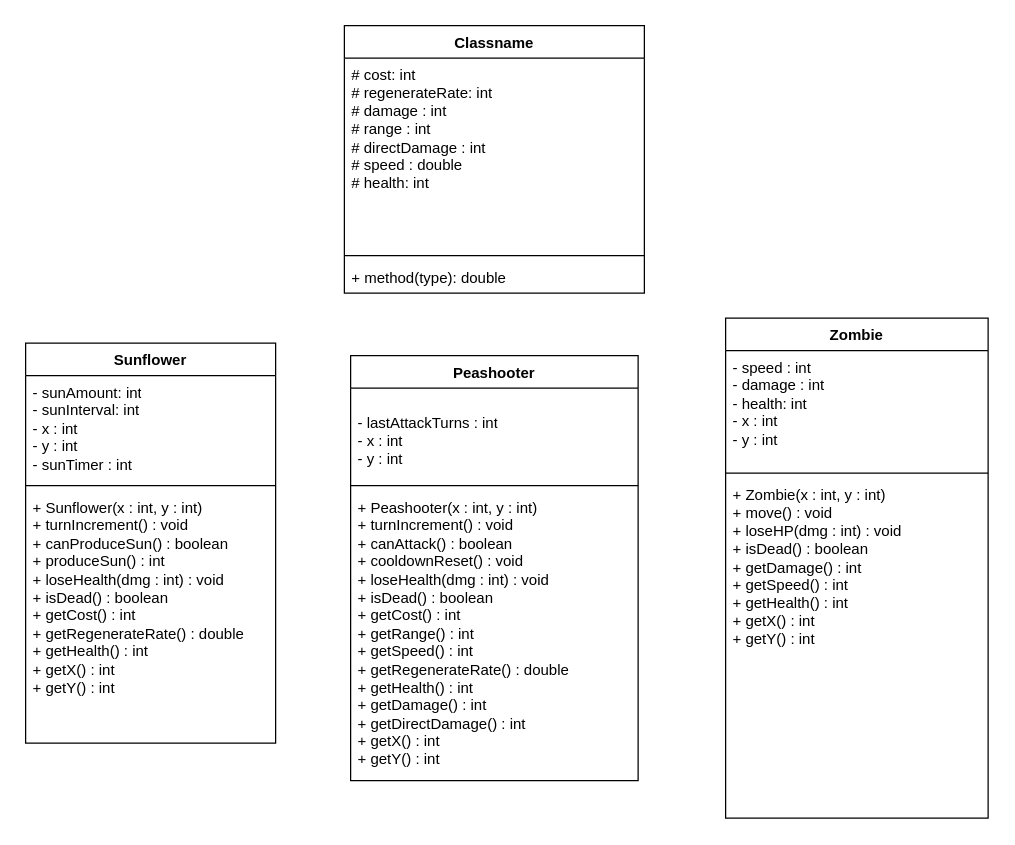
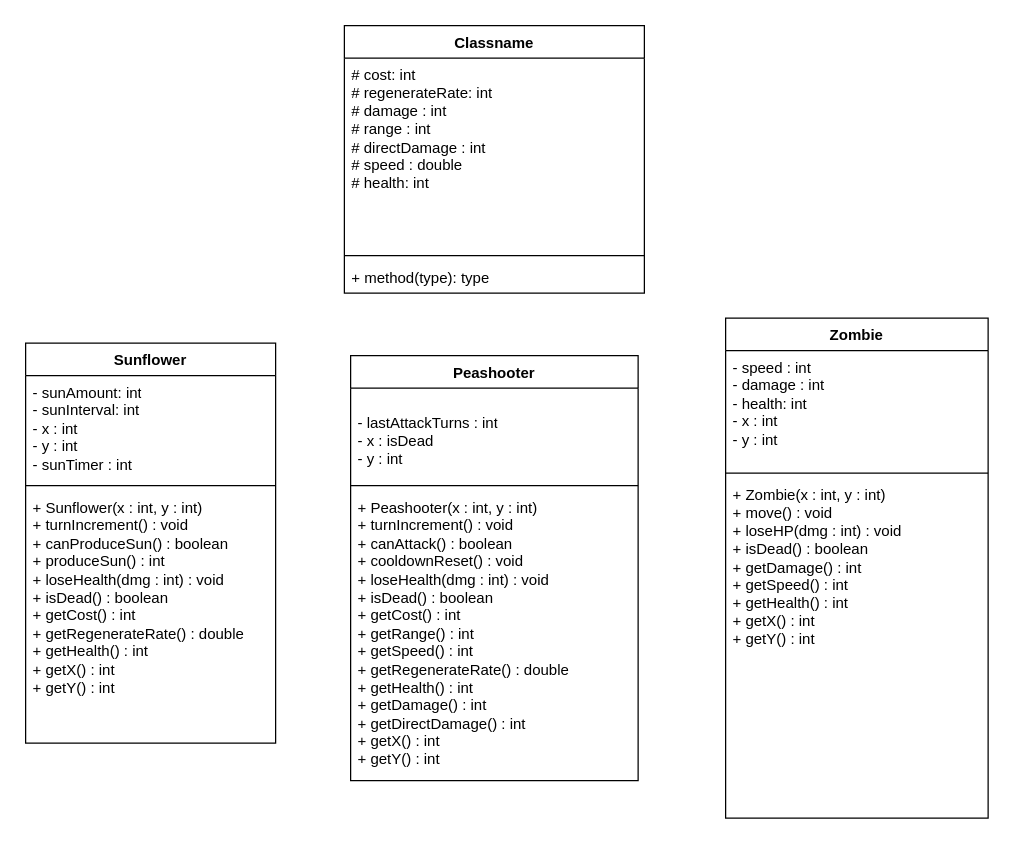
  <mxCell id="0" />
  <mxCell id="1" parent="0" />
  <mxCell id="2" value="Zombie" style="swimlane;fontStyle=1;align=center;verticalAlign=top;childLayout=stackLayout;horizontal=1;startSize=26;horizontalStack=0;resizeParent=1;resizeParentMax=0;resizeLast=0;collapsible=1;marginBottom=0;whiteSpace=wrap;html=1;" parent="1" vertex="1"><mxGeometry x="580" y="254" width="210" height="400" as="geometry" /></mxCell>
  <mxCell id="3" value="&lt;div&gt;- speed : int&lt;/div&gt;&lt;div&gt;- damage : int&amp;nbsp;&lt;/div&gt;&lt;div&gt;- health: int&lt;/div&gt;&lt;div&gt;&lt;div&gt;- x : int&lt;/div&gt;&lt;div&gt;- y : int&lt;/div&gt;&lt;/div&gt;" style="text;strokeColor=none;fillColor=none;align=left;verticalAlign=top;spacingLeft=4;spacingRight=4;overflow=hidden;rotatable=0;points=[[0,0.5],[1,0.5]];portConstraint=eastwest;whiteSpace=wrap;html=1;" parent="2" vertex="1"><mxGeometry y="26" width="210" height="94" as="geometry" /></mxCell>
  <mxCell id="4" value="" style="line;strokeWidth=1;fillColor=none;align=left;verticalAlign=middle;spacingTop=-1;spacingLeft=3;spacingRight=3;rotatable=0;labelPosition=right;points=[];portConstraint=eastwest;strokeColor=inherit;" parent="2" vertex="1"><mxGeometry y="120" width="210" height="8" as="geometry" /></mxCell>
  <mxCell id="5" value="+ Zombie(x : int, y : int)&lt;div&gt;+ move() : void&lt;/div&gt;&lt;div&gt;+ loseHP(dmg : int) : void&lt;/div&gt;&lt;div&gt;+ isDead() : boolean&lt;/div&gt;&lt;div&gt;&lt;div&gt;+ getDamage() : int&lt;/div&gt;&lt;div&gt;+ getSpeed() : int&lt;/div&gt;&lt;/div&gt;&lt;div&gt;+ getHealth() : int&lt;/div&gt;&lt;div&gt;+ getX() : int&lt;/div&gt;&lt;div&gt;+ getY() : int&lt;/div&gt;" style="text;strokeColor=none;fillColor=none;align=left;verticalAlign=top;spacingLeft=4;spacingRight=4;overflow=hidden;rotatable=0;points=[[0,0.5],[1,0.5]];portConstraint=eastwest;whiteSpace=wrap;html=1;" parent="2" vertex="1"><mxGeometry y="128" width="210" height="272" as="geometry" /></mxCell>
  <mxCell id="6" value="Peashooter" style="swimlane;fontStyle=1;align=center;verticalAlign=top;childLayout=stackLayout;horizontal=1;startSize=26;horizontalStack=0;resizeParent=1;resizeParentMax=0;resizeLast=0;collapsible=1;marginBottom=0;whiteSpace=wrap;html=1;" parent="1" vertex="1"><mxGeometry x="280" y="284" width="230" height="340" as="geometry" /></mxCell>
- <mxCell id="7" value="&lt;br&gt;&lt;div&gt;&lt;div&gt;&lt;div&gt;- lastAttackTurns : int&lt;/div&gt;&lt;div&gt;- x : int&lt;/div&gt;&lt;div&gt;- y : int&lt;/div&gt;&lt;div&gt;&lt;br&gt;&lt;/div&gt;&lt;div&gt;&lt;br&gt;&lt;/div&gt;&lt;div&gt;&lt;div&gt;&lt;br&gt;&lt;/div&gt;&lt;/div&gt;&lt;/div&gt;&lt;div&gt;&lt;br&gt;&lt;/div&gt;&lt;/div&gt;" style="text;strokeColor=none;fillColor=none;align=left;verticalAlign=top;spacingLeft=4;spacingRight=4;overflow=hidden;rotatable=0;points=[[0,0.5],[1,0.5]];portConstraint=eastwest;whiteSpace=wrap;html=1;" parent="6" vertex="1"><mxGeometry y="26" width="230" height="74" as="geometry" /></mxCell>
+ <mxCell id="7" value="&lt;br&gt;&lt;div&gt;&lt;div&gt;&lt;div&gt;- lastAttackTurns : int&lt;/div&gt;&lt;div&gt;- x : isDead&lt;/div&gt;&lt;div&gt;- y : int&lt;/div&gt;&lt;div&gt;&lt;br&gt;&lt;/div&gt;&lt;div&gt;&lt;br&gt;&lt;/div&gt;&lt;div&gt;&lt;div&gt;&lt;br&gt;&lt;/div&gt;&lt;/div&gt;&lt;/div&gt;&lt;div&gt;&lt;br&gt;&lt;/div&gt;&lt;/div&gt;" style="text;strokeColor=none;fillColor=none;align=left;verticalAlign=top;spacingLeft=4;spacingRight=4;overflow=hidden;rotatable=0;points=[[0,0.5],[1,0.5]];portConstraint=eastwest;whiteSpace=wrap;html=1;" parent="6" vertex="1"><mxGeometry y="26" width="230" height="74" as="geometry" /></mxCell>
  <mxCell id="8" value="" style="line;strokeWidth=1;fillColor=none;align=left;verticalAlign=middle;spacingTop=-1;spacingLeft=3;spacingRight=3;rotatable=0;labelPosition=right;points=[];portConstraint=eastwest;strokeColor=inherit;" parent="6" vertex="1"><mxGeometry y="100" width="230" height="8" as="geometry" /></mxCell>
  <mxCell id="9" value="+ Peashooter(x : int, y : int)&lt;div&gt;+ turnIncrement() : void&lt;/div&gt;&lt;div&gt;+ canAttack() : boolean&lt;/div&gt;&lt;div&gt;+ cooldownReset() : void&lt;/div&gt;&lt;div&gt;+ loseHealth(dmg : int) : void&lt;/div&gt;&lt;div&gt;+ isDead() : boolean&lt;/div&gt;&lt;div&gt;+ getCost() : int&lt;/div&gt;&lt;div&gt;+ getRange() : int&lt;/div&gt;&lt;div&gt;+ getSpeed() : int&lt;/div&gt;&lt;div&gt;+ getRegenerateRate() : double&lt;/div&gt;&lt;div&gt;+ getHealth() : int&amp;nbsp;&lt;/div&gt;&lt;div&gt;&lt;div&gt;+ getDamage() : int&lt;/div&gt;&lt;div&gt;+ getDirectDamage() : int&lt;/div&gt;&lt;/div&gt;&lt;div&gt;+ getX() : int&lt;/div&gt;&lt;div&gt;+ getY() : int&lt;/div&gt;" style="text;strokeColor=none;fillColor=none;align=left;verticalAlign=top;spacingLeft=4;spacingRight=4;overflow=hidden;rotatable=0;points=[[0,0.5],[1,0.5]];portConstraint=eastwest;whiteSpace=wrap;html=1;" parent="6" vertex="1"><mxGeometry y="108" width="230" height="232" as="geometry" /></mxCell>
  <mxCell id="10" value="Sunflower" style="swimlane;fontStyle=1;align=center;verticalAlign=top;childLayout=stackLayout;horizontal=1;startSize=26;horizontalStack=0;resizeParent=1;resizeParentMax=0;resizeLast=0;collapsible=1;marginBottom=0;whiteSpace=wrap;html=1;" parent="1" vertex="1"><mxGeometry x="20" y="274" width="200" height="320" as="geometry" /></mxCell>
  <mxCell id="11" value="&lt;div&gt;&lt;div&gt;- sunAmount: int&lt;div&gt;- sunInterval: int&lt;div&gt;- x : int&lt;/div&gt;&lt;div&gt;- y : int&lt;/div&gt;&lt;div&gt;- sunTimer : int&lt;br&gt;&lt;div&gt;&lt;br&gt;&lt;/div&gt;&lt;/div&gt;&lt;/div&gt;&lt;/div&gt;&lt;div&gt;&lt;br&gt;&lt;/div&gt;&lt;/div&gt;" style="text;strokeColor=none;fillColor=none;align=left;verticalAlign=top;spacingLeft=4;spacingRight=4;overflow=hidden;rotatable=0;points=[[0,0.5],[1,0.5]];portConstraint=eastwest;whiteSpace=wrap;html=1;" parent="10" vertex="1"><mxGeometry y="26" width="200" height="84" as="geometry" /></mxCell>
  <mxCell id="12" value="" style="line;strokeWidth=1;fillColor=none;align=left;verticalAlign=middle;spacingTop=-1;spacingLeft=3;spacingRight=3;rotatable=0;labelPosition=right;points=[];portConstraint=eastwest;strokeColor=inherit;" parent="10" vertex="1"><mxGeometry y="110" width="200" height="8" as="geometry" /></mxCell>
  <mxCell id="13" value="+ Sunflower(x : int, y : int)&lt;div&gt;+ turnIncrement() : void&lt;/div&gt;&lt;div&gt;+ canProduceSun() : boolean&lt;/div&gt;&lt;div&gt;+ produceSun() : int&lt;/div&gt;&lt;div&gt;+ loseHealth(dmg : int) : void&lt;/div&gt;&lt;div&gt;+ isDead() : boolean&lt;/div&gt;&lt;div&gt;+ getCost() : int&lt;/div&gt;&lt;div&gt;+ getRegenerateRate() : double&lt;/div&gt;&lt;div&gt;+ getHealth() : int&amp;nbsp;&lt;/div&gt;&lt;div&gt;+ getX() : int&lt;/div&gt;&lt;div&gt;+ getY() : int&lt;/div&gt;" style="text;strokeColor=none;fillColor=none;align=left;verticalAlign=top;spacingLeft=4;spacingRight=4;overflow=hidden;rotatable=0;points=[[0,0.5],[1,0.5]];portConstraint=eastwest;whiteSpace=wrap;html=1;" parent="10" vertex="1"><mxGeometry y="118" width="200" height="202" as="geometry" /></mxCell>
  <mxCell id="14" value="Classname" style="swimlane;fontStyle=1;align=center;verticalAlign=top;childLayout=stackLayout;horizontal=1;startSize=26;horizontalStack=0;resizeParent=1;resizeParentMax=0;resizeLast=0;collapsible=1;marginBottom=0;whiteSpace=wrap;html=1;" vertex="1" parent="1"><mxGeometry x="275" y="20" width="240" height="214" as="geometry" /></mxCell>
  <mxCell id="15" value="# cost: int&lt;div&gt;# regenerateRate: int&lt;/div&gt;&lt;div&gt;# damage : int&lt;div&gt;# range : int&lt;div&gt;# directDamage : int&lt;/div&gt;&lt;div&gt;# speed : double&lt;/div&gt;&lt;div&gt;# health: int&lt;/div&gt;&lt;/div&gt;&lt;/div&gt;" style="text;strokeColor=none;fillColor=none;align=left;verticalAlign=top;spacingLeft=4;spacingRight=4;overflow=hidden;rotatable=0;points=[[0,0.5],[1,0.5]];portConstraint=eastwest;whiteSpace=wrap;html=1;" vertex="1" parent="14"><mxGeometry y="26" width="240" height="154" as="geometry" /></mxCell>
  <mxCell id="16" value="" style="line;strokeWidth=1;fillColor=none;align=left;verticalAlign=middle;spacingTop=-1;spacingLeft=3;spacingRight=3;rotatable=0;labelPosition=right;points=[];portConstraint=eastwest;strokeColor=inherit;" vertex="1" parent="14"><mxGeometry y="180" width="240" height="8" as="geometry" /></mxCell>
- <mxCell id="17" value="+ method(type): double" style="text;strokeColor=none;fillColor=none;align=left;verticalAlign=top;spacingLeft=4;spacingRight=4;overflow=hidden;rotatable=0;points=[[0,0.5],[1,0.5]];portConstraint=eastwest;whiteSpace=wrap;html=1;" vertex="1" parent="14"><mxGeometry y="188" width="240" height="26" as="geometry" /></mxCell>
+ <mxCell id="17" value="+ method(type): type" style="text;strokeColor=none;fillColor=none;align=left;verticalAlign=top;spacingLeft=4;spacingRight=4;overflow=hidden;rotatable=0;points=[[0,0.5],[1,0.5]];portConstraint=eastwest;whiteSpace=wrap;html=1;" vertex="1" parent="14"><mxGeometry y="188" width="240" height="26" as="geometry" /></mxCell>
